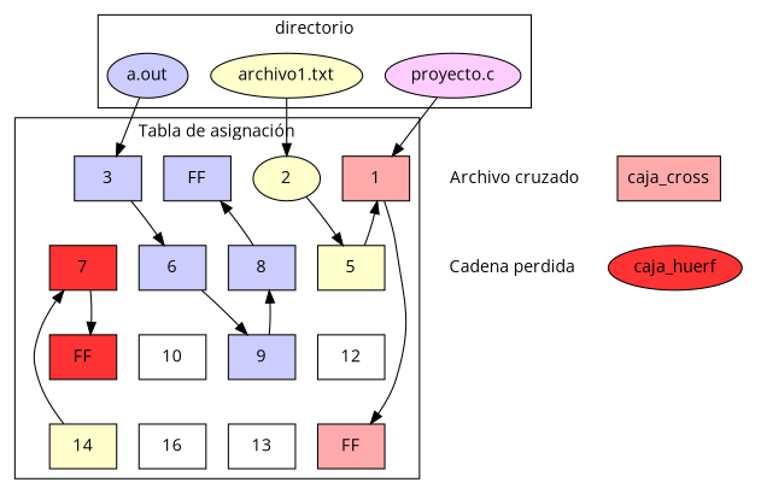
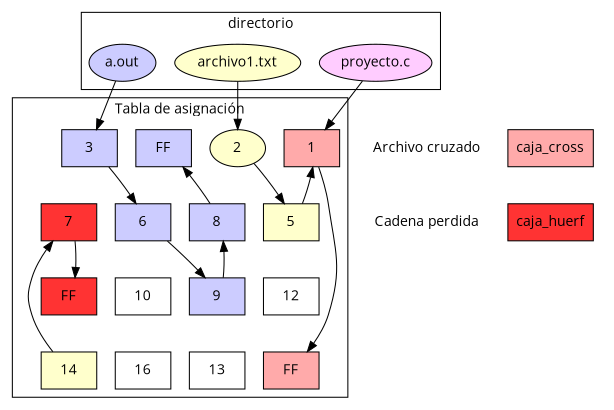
  digraph {
    fontname="Open Sans"
    node [fillcolor="#ccccff" fontname="Open Sans" shape=box style=filled]
    edge [fontname="Open Sans" style=invis]
    1 [fillcolor="#ffaaaa"]
    2 [fillcolor="#ffffcc" shape=ellipse]
    3
    n4 [label=FF]
    5 [fillcolor="#ffffcc"]
    6
    7 [fillcolor="#ff3333"]
    8
    9
    10 [fillcolor=white]
    n11 [fillcolor="#ff3333" label=FF]
    12 [fillcolor=white]
    13 [fillcolor=white]
    14 [fillcolor="#ffffcc"]
    n15 [fillcolor="#ffaaaa" label=FF]
    16 [fillcolor=white]
    n17 [fillcolor="#ffffcc" label="archivo1.txt" shape=""]
    n18 [label="a.out" shape=""]
    n19 [fillcolor="#ffccff" label="proyecto.c" shape=""]
    caja_cross [fillcolor="#ffaaaa"]
    n21 [fillcolor=white label="Archivo cruzado" shape=plaintext]
-   caja_huerf [fillcolor="#ff3333" shape=ellipse]
+   caja_huerf [fillcolor="#ff3333"]
    n23 [fillcolor=white label="Cadena perdida" shape=plaintext]
    subgraph cluster_1 {
      label="Tabla de asignación"
      subgraph sub_2 {
        label="Tabla de asignación"
        rank=same
        1
        2
        3
        n4
      }
      subgraph sub_3 {
        label="Tabla de asignación"
        rank=same
        5
        6
        7
        8
      }
      subgraph sub_4 {
        label="Tabla de asignación"
        rank=same
        9
        10
        n11
        12
      }
      subgraph sub_5 {
        label="Tabla de asignación"
        rank=same
        13
        14
        n15
        16
      }
    }
    subgraph cluster_6 {
      label=directorio
      n17
      n18
      n19
    }
    subgraph cluster_7 {
      style=invis
      caja_cross
      n21
      caja_huerf
      n23
    }
    1 -> 5
    1 -> 6
    1 -> 7
    1 -> 8
    1 -> n15 [style=""]
    2 -> 5
    2 -> 5 [style=""]
    2 -> 6
    2 -> 7
    2 -> 8
    3 -> 5
    3 -> 6
    3 -> 6 [style=""]
    3 -> 7
    3 -> 8
    n4 -> 5
    n4 -> 6
    n4 -> 7
    n4 -> 8
    5 -> 1 [style=""]
    5 -> 9
    5 -> 10
    5 -> n11
    5 -> 12
    6 -> 9
    6 -> 9 [style=""]
    6 -> 10
    6 -> n11
    6 -> 12
    7 -> 9
    7 -> 10
    7 -> n11
    7 -> n11 [style=""]
    7 -> 12
    8 -> n4 [style=""]
    8 -> 9
    8 -> 10
    8 -> n11
    8 -> 12
    9 -> 8 [style=""]
    9 -> 13
    9 -> 14
    9 -> n15
    9 -> 16
    10 -> 13
    10 -> 14
    10 -> n15
    10 -> 16
    n11 -> 13
    n11 -> 14
    n11 -> n15
    n11 -> 16
    12 -> 13
    12 -> 14
    12 -> n15
    12 -> 16
    14 -> 7 [style=""]
    n17 -> 2 [style=""]
    n18 -> 3 [style=""]
    n19 -> 1 [style=""]
    n19 -> caja_cross
    n19 -> n21
    caja_cross -> caja_huerf
    n21 -> n23
  }
